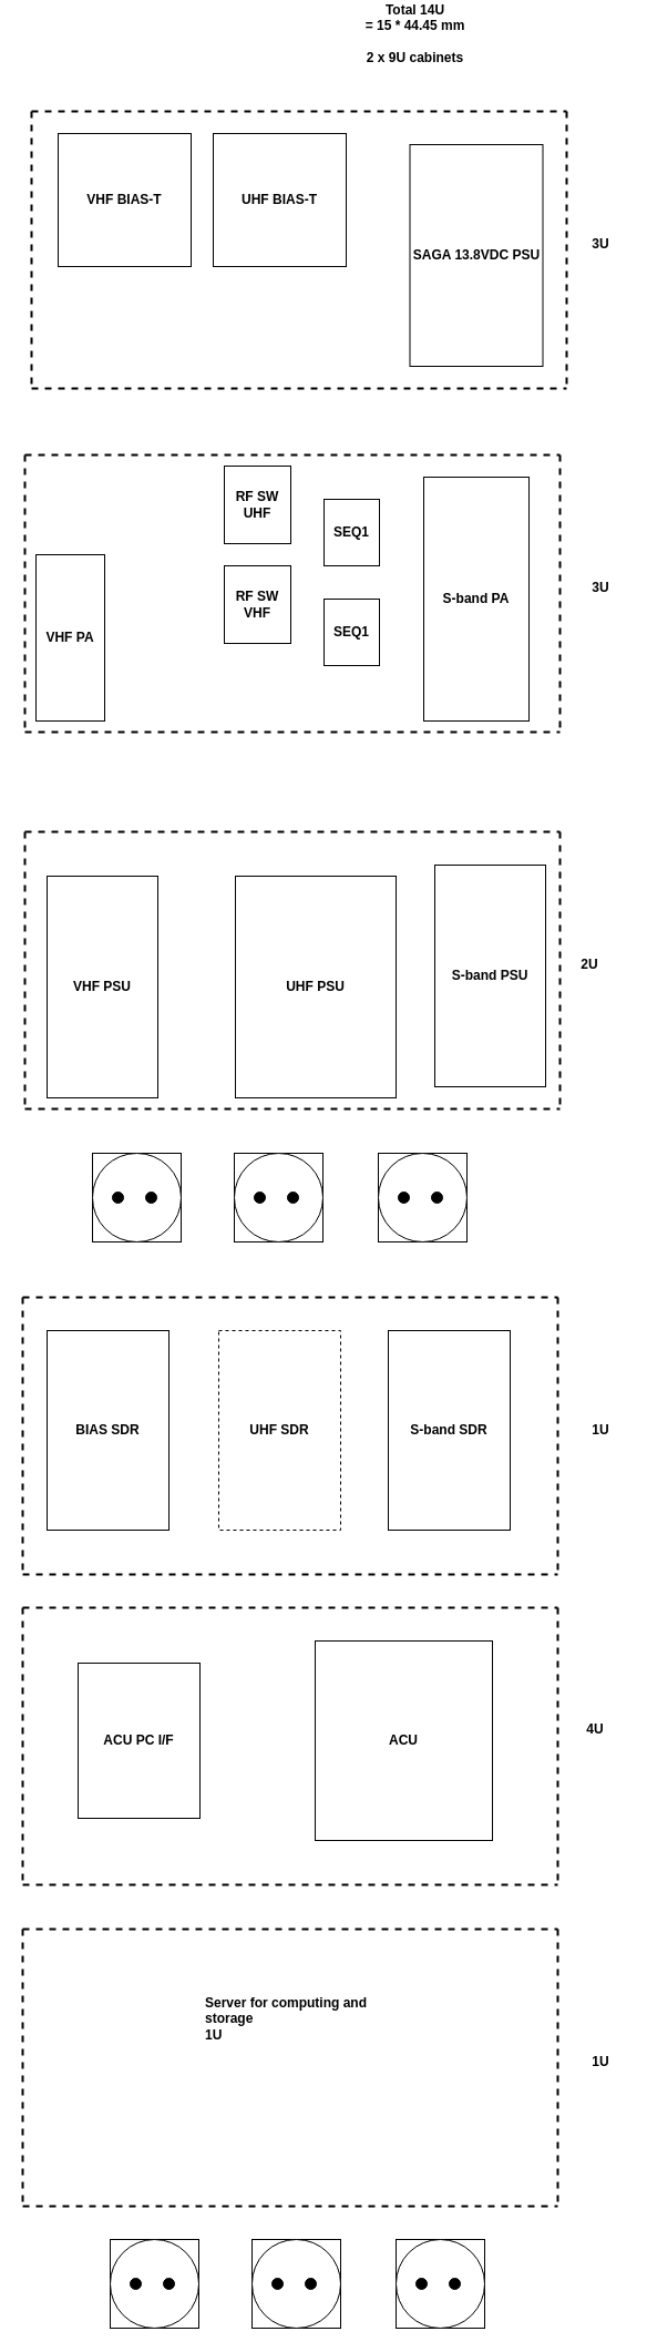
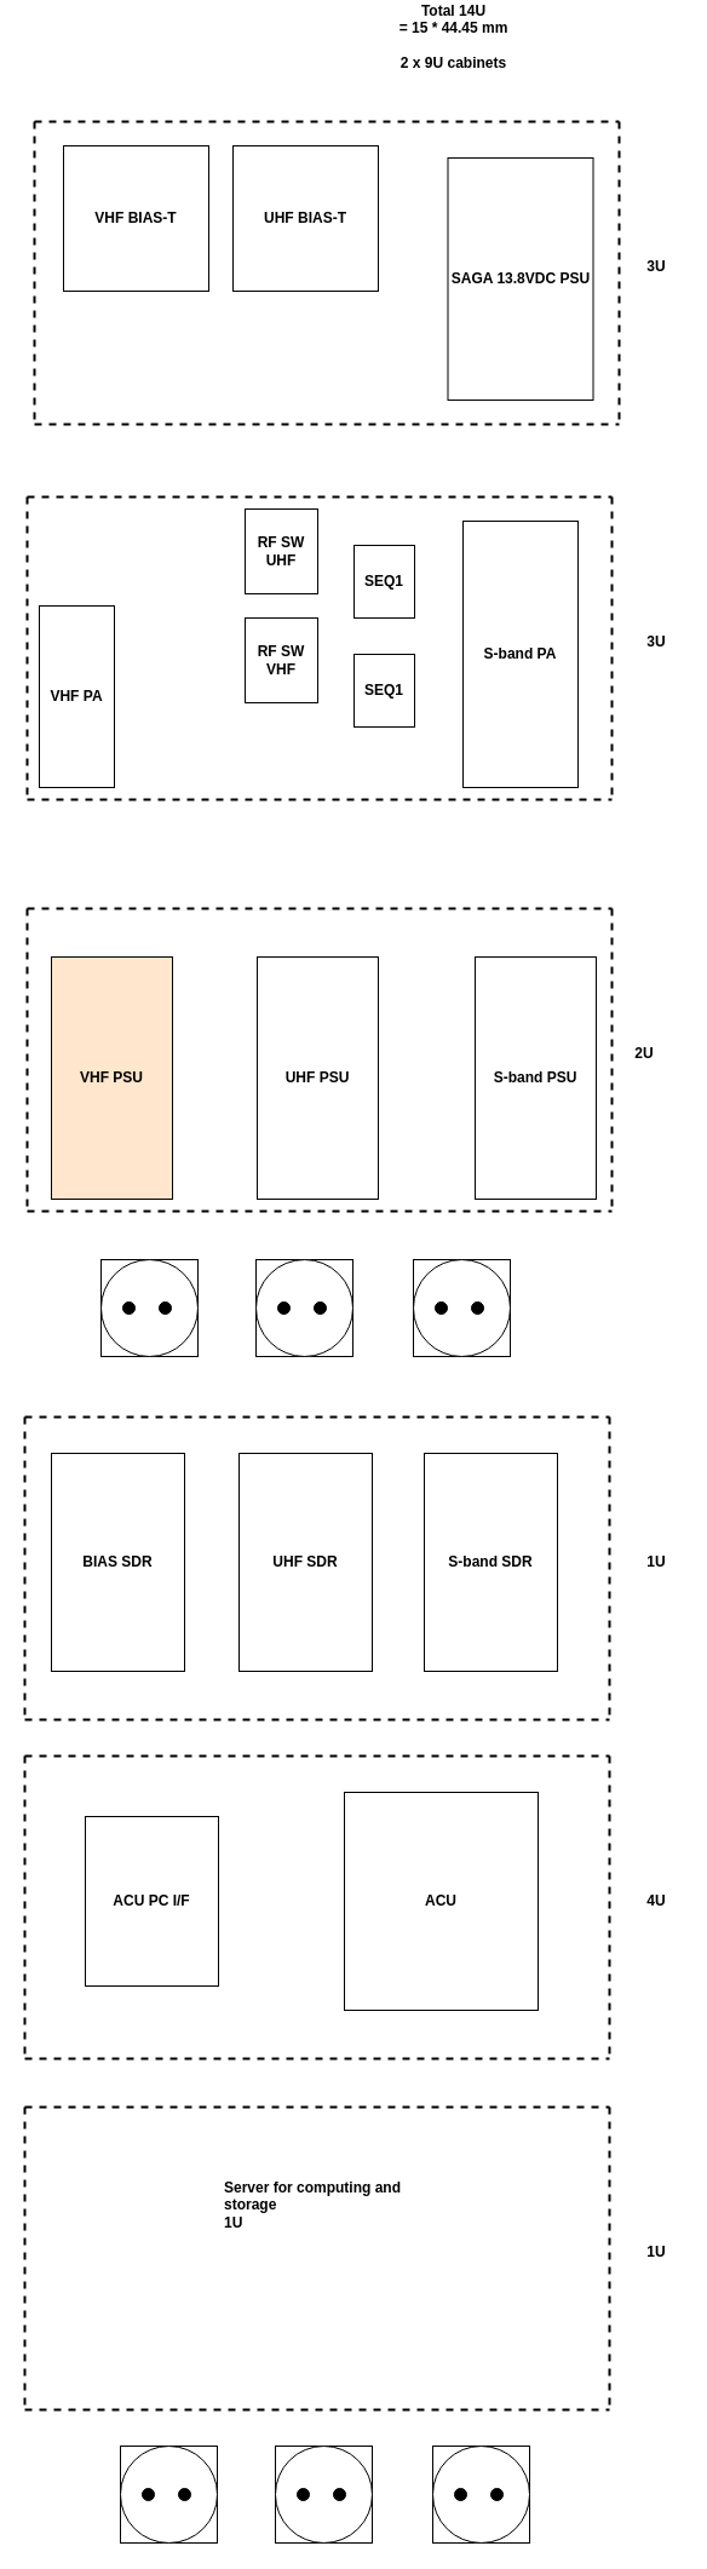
  <mxCell id="0" />
  <mxCell id="1" parent="0" />
  <mxCell id="2" value="" style="endArrow=none;dashed=1;html=1;strokeWidth=2;fontStyle=1" parent="1" edge="1"><mxGeometry width="50" height="50" relative="1" as="geometry"><mxPoint x="22" y="410" as="sourcePoint" /><mxPoint x="505" y="410" as="targetPoint" /></mxGeometry></mxCell>
  <mxCell id="3" value="" style="endArrow=none;dashed=1;html=1;strokeWidth=2;fontStyle=1" parent="1" edge="1"><mxGeometry width="50" height="50" relative="1" as="geometry"><mxPoint x="22" y="410" as="sourcePoint" /><mxPoint x="22" y="660" as="targetPoint" /></mxGeometry></mxCell>
  <mxCell id="4" value="" style="endArrow=none;dashed=1;html=1;strokeWidth=2;fontStyle=1" parent="1" edge="1"><mxGeometry width="50" height="50" relative="1" as="geometry"><mxPoint x="22" y="660" as="sourcePoint" /><mxPoint x="505" y="660" as="targetPoint" /></mxGeometry></mxCell>
  <mxCell id="5" value="" style="endArrow=none;dashed=1;html=1;strokeWidth=2;fontStyle=1" parent="1" edge="1"><mxGeometry width="50" height="50" relative="1" as="geometry"><mxPoint x="505" y="410" as="sourcePoint" /><mxPoint x="505" y="660" as="targetPoint" /></mxGeometry></mxCell>
  <mxCell id="6" value="VHF PA" style="rounded=0;whiteSpace=wrap;html=1;fontStyle=1" parent="1" vertex="1"><mxGeometry x="32" y="500" width="62" height="150" as="geometry" /></mxCell>
- <mxCell id="7" value="S-band PSU" style="rounded=0;whiteSpace=wrap;html=1;fontStyle=1" parent="1" vertex="1"><mxGeometry x="392" y="780" width="100" height="200" as="geometry" /></mxCell>
- <mxCell id="8" value="UHF PSU" style="rounded=0;whiteSpace=wrap;html=1;fontStyle=1" parent="1" vertex="1"><mxGeometry x="212" y="790" width="145" height="200" as="geometry" /></mxCell>
+ <mxCell id="7" value="S-band PSU" style="rounded=0;whiteSpace=wrap;html=1;fontStyle=1" parent="1" vertex="1"><mxGeometry x="392" y="790" width="100" height="200" as="geometry" /></mxCell>
+ <mxCell id="8" value="UHF PSU" style="rounded=0;whiteSpace=wrap;html=1;fontStyle=1" parent="1" vertex="1"><mxGeometry x="212" y="790" width="100" height="200" as="geometry" /></mxCell>
  <mxCell id="9" value="" style="endArrow=none;dashed=1;html=1;strokeWidth=2;fontStyle=1" parent="1" edge="1"><mxGeometry width="50" height="50" relative="1" as="geometry"><mxPoint x="22" y="750" as="sourcePoint" /><mxPoint x="505" y="750" as="targetPoint" /></mxGeometry></mxCell>
  <mxCell id="10" value="" style="endArrow=none;dashed=1;html=1;strokeWidth=2;fontStyle=1" parent="1" edge="1"><mxGeometry width="50" height="50" relative="1" as="geometry"><mxPoint x="22" y="750" as="sourcePoint" /><mxPoint x="22" y="1000" as="targetPoint" /></mxGeometry></mxCell>
  <mxCell id="11" value="" style="endArrow=none;dashed=1;html=1;strokeWidth=2;fontStyle=1" parent="1" edge="1"><mxGeometry width="50" height="50" relative="1" as="geometry"><mxPoint x="22" y="1000" as="sourcePoint" /><mxPoint x="505" y="1000" as="targetPoint" /></mxGeometry></mxCell>
  <mxCell id="12" value="" style="endArrow=none;dashed=1;html=1;strokeWidth=2;fontStyle=1" parent="1" edge="1"><mxGeometry width="50" height="50" relative="1" as="geometry"><mxPoint x="505" y="750" as="sourcePoint" /><mxPoint x="505" y="1000" as="targetPoint" /></mxGeometry></mxCell>
- <mxCell id="13" value="VHF PSU" style="rounded=0;whiteSpace=wrap;html=1;fontStyle=1" parent="1" vertex="1"><mxGeometry x="42" y="790" width="100" height="200" as="geometry" /></mxCell>
+ <mxCell id="13" value="VHF PSU" style="rounded=0;whiteSpace=wrap;html=1;fontStyle=1;fillColor=#ffe6cc;" parent="1" vertex="1"><mxGeometry x="42" y="790" width="100" height="200" as="geometry" /></mxCell>
  <mxCell id="14" value="S-band PA" style="rounded=0;whiteSpace=wrap;html=1;fontStyle=1" parent="1" vertex="1"><mxGeometry x="382" y="430" width="95" height="220" as="geometry" /></mxCell>
  <mxCell id="15" value="3U" style="text;html=1;strokeColor=none;fillColor=none;align=center;verticalAlign=middle;whiteSpace=wrap;rounded=0;fontStyle=1" parent="1" vertex="1"><mxGeometry x="522" y="520" width="40" height="20" as="geometry" /></mxCell>
  <mxCell id="16" value="2U" style="text;html=1;strokeColor=none;fillColor=none;align=center;verticalAlign=middle;whiteSpace=wrap;rounded=0;fontStyle=1" parent="1" vertex="1"><mxGeometry x="512" y="860" width="40" height="20" as="geometry" /></mxCell>
  <mxCell id="17" value="RF SW&lt;br&gt;UHF" style="rounded=0;whiteSpace=wrap;html=1;rotation=0;fontStyle=1" parent="1" vertex="1"><mxGeometry x="202" y="420" width="60" height="70" as="geometry" /></mxCell>
  <mxCell id="18" value="" style="endArrow=none;dashed=1;html=1;strokeWidth=2;fontStyle=1" parent="1" edge="1"><mxGeometry width="50" height="50" relative="1" as="geometry"><mxPoint x="28" y="100" as="sourcePoint" /><mxPoint x="511" y="100" as="targetPoint" /></mxGeometry></mxCell>
  <mxCell id="19" value="" style="endArrow=none;dashed=1;html=1;strokeWidth=2;fontStyle=1" parent="1" edge="1"><mxGeometry width="50" height="50" relative="1" as="geometry"><mxPoint x="28" y="100" as="sourcePoint" /><mxPoint x="28" y="350" as="targetPoint" /></mxGeometry></mxCell>
  <mxCell id="20" value="" style="endArrow=none;dashed=1;html=1;strokeWidth=2;fontStyle=1" parent="1" edge="1"><mxGeometry width="50" height="50" relative="1" as="geometry"><mxPoint x="28" y="350" as="sourcePoint" /><mxPoint x="511" y="350" as="targetPoint" /></mxGeometry></mxCell>
  <mxCell id="21" value="" style="endArrow=none;dashed=1;html=1;strokeWidth=2;fontStyle=1" parent="1" edge="1"><mxGeometry width="50" height="50" relative="1" as="geometry"><mxPoint x="511" y="100" as="sourcePoint" /><mxPoint x="511" y="350" as="targetPoint" /></mxGeometry></mxCell>
  <mxCell id="22" value="RF SW&lt;br&gt;VHF" style="rounded=0;whiteSpace=wrap;html=1;rotation=0;fontStyle=1" parent="1" vertex="1"><mxGeometry x="202" y="510" width="60" height="70" as="geometry" /></mxCell>
  <mxCell id="23" value="" style="whiteSpace=wrap;html=1;aspect=fixed;fontStyle=1" parent="1" vertex="1"><mxGeometry x="83" y="1040" width="80" height="80" as="geometry" /></mxCell>
  <mxCell id="24" value="" style="ellipse;whiteSpace=wrap;html=1;aspect=fixed;fontStyle=1" parent="1" vertex="1"><mxGeometry x="83" y="1040" width="80" height="80" as="geometry" /></mxCell>
  <mxCell id="25" value="" style="ellipse;whiteSpace=wrap;html=1;aspect=fixed;fillColor=#000000;fontStyle=1" parent="1" vertex="1"><mxGeometry x="101" y="1075" width="10" height="10" as="geometry" /></mxCell>
  <mxCell id="26" value="" style="ellipse;whiteSpace=wrap;html=1;aspect=fixed;fillColor=#000000;fontStyle=1" parent="1" vertex="1"><mxGeometry x="131" y="1075" width="10" height="10" as="geometry" /></mxCell>
  <mxCell id="27" value="" style="whiteSpace=wrap;html=1;aspect=fixed;fontStyle=1" parent="1" vertex="1"><mxGeometry x="211" y="1040" width="80" height="80" as="geometry" /></mxCell>
  <mxCell id="28" value="" style="ellipse;whiteSpace=wrap;html=1;aspect=fixed;fontStyle=1" parent="1" vertex="1"><mxGeometry x="211" y="1040" width="80" height="80" as="geometry" /></mxCell>
  <mxCell id="29" value="" style="ellipse;whiteSpace=wrap;html=1;aspect=fixed;fillColor=#000000;fontStyle=1" parent="1" vertex="1"><mxGeometry x="229" y="1075" width="10" height="10" as="geometry" /></mxCell>
  <mxCell id="30" value="" style="ellipse;whiteSpace=wrap;html=1;aspect=fixed;fillColor=#000000;fontStyle=1" parent="1" vertex="1"><mxGeometry x="259" y="1075" width="10" height="10" as="geometry" /></mxCell>
  <mxCell id="31" value="" style="whiteSpace=wrap;html=1;aspect=fixed;fontStyle=1" parent="1" vertex="1"><mxGeometry x="341" y="1040" width="80" height="80" as="geometry" /></mxCell>
  <mxCell id="32" value="" style="ellipse;whiteSpace=wrap;html=1;aspect=fixed;fontStyle=1" parent="1" vertex="1"><mxGeometry x="341" y="1040" width="80" height="80" as="geometry" /></mxCell>
  <mxCell id="33" value="" style="ellipse;whiteSpace=wrap;html=1;aspect=fixed;fillColor=#000000;fontStyle=1" parent="1" vertex="1"><mxGeometry x="359" y="1075" width="10" height="10" as="geometry" /></mxCell>
  <mxCell id="34" value="" style="ellipse;whiteSpace=wrap;html=1;aspect=fixed;fillColor=#000000;fontStyle=1" parent="1" vertex="1"><mxGeometry x="389" y="1075" width="10" height="10" as="geometry" /></mxCell>
  <mxCell id="35" value="VHF BIAS-T" style="rounded=0;whiteSpace=wrap;html=1;fillColor=#FFFFFF;fontStyle=1" parent="1" vertex="1"><mxGeometry x="52" y="120" width="120" height="120" as="geometry" /></mxCell>
  <mxCell id="36" value="UHF BIAS-T" style="rounded=0;whiteSpace=wrap;html=1;fillColor=#FFFFFF;fontStyle=1" parent="1" vertex="1"><mxGeometry x="192" y="120" width="120" height="120" as="geometry" /></mxCell>
  <mxCell id="37" value="SAGA 13.8VDC PSU" style="rounded=0;whiteSpace=wrap;html=1;fillColor=#FFFFFF;fontStyle=1" parent="1" vertex="1"><mxGeometry x="369.5" y="130" width="120" height="200" as="geometry" /></mxCell>
  <mxCell id="38" value="SEQ1" style="rounded=0;whiteSpace=wrap;html=1;fillColor=#FFFFFF;fontStyle=1" parent="1" vertex="1"><mxGeometry x="292" y="450" width="50" height="60" as="geometry" /></mxCell>
  <mxCell id="39" value="SEQ1" style="rounded=0;whiteSpace=wrap;html=1;fillColor=#FFFFFF;fontStyle=1" parent="1" vertex="1"><mxGeometry x="292" y="540" width="50" height="60" as="geometry" /></mxCell>
  <mxCell id="40" value="3U" style="text;html=1;strokeColor=none;fillColor=none;align=center;verticalAlign=middle;whiteSpace=wrap;rounded=0;fontStyle=1" parent="1" vertex="1"><mxGeometry x="522" y="210" width="40" height="20" as="geometry" /></mxCell>
  <mxCell id="41" value="" style="endArrow=none;dashed=1;html=1;strokeWidth=2;fontStyle=1" parent="1" edge="1"><mxGeometry width="50" height="50" relative="1" as="geometry"><mxPoint x="20" y="1170" as="sourcePoint" /><mxPoint x="503" y="1170" as="targetPoint" /></mxGeometry></mxCell>
  <mxCell id="42" value="" style="endArrow=none;dashed=1;html=1;strokeWidth=2;fontStyle=1" parent="1" edge="1"><mxGeometry width="50" height="50" relative="1" as="geometry"><mxPoint x="20" y="1170" as="sourcePoint" /><mxPoint x="20" y="1420" as="targetPoint" /></mxGeometry></mxCell>
  <mxCell id="43" value="" style="endArrow=none;dashed=1;html=1;strokeWidth=2;fontStyle=1" parent="1" edge="1"><mxGeometry width="50" height="50" relative="1" as="geometry"><mxPoint x="20" y="1420" as="sourcePoint" /><mxPoint x="503" y="1420" as="targetPoint" /></mxGeometry></mxCell>
  <mxCell id="44" value="" style="endArrow=none;dashed=1;html=1;strokeWidth=2;fontStyle=1" parent="1" edge="1"><mxGeometry width="50" height="50" relative="1" as="geometry"><mxPoint x="503" y="1170" as="sourcePoint" /><mxPoint x="503" y="1420" as="targetPoint" /></mxGeometry></mxCell>
  <mxCell id="45" value="" style="endArrow=none;dashed=1;html=1;strokeWidth=2;fontStyle=1" parent="1" edge="1"><mxGeometry width="50" height="50" relative="1" as="geometry"><mxPoint x="20" y="1740" as="sourcePoint" /><mxPoint x="503" y="1740" as="targetPoint" /></mxGeometry></mxCell>
  <mxCell id="46" value="" style="endArrow=none;dashed=1;html=1;strokeWidth=2;fontStyle=1" parent="1" edge="1"><mxGeometry width="50" height="50" relative="1" as="geometry"><mxPoint x="20" y="1740" as="sourcePoint" /><mxPoint x="20" y="1990" as="targetPoint" /></mxGeometry></mxCell>
  <mxCell id="47" value="" style="endArrow=none;dashed=1;html=1;strokeWidth=2;fontStyle=1" parent="1" edge="1"><mxGeometry width="50" height="50" relative="1" as="geometry"><mxPoint x="20" y="1990" as="sourcePoint" /><mxPoint x="503" y="1990" as="targetPoint" /></mxGeometry></mxCell>
  <mxCell id="48" value="" style="endArrow=none;dashed=1;html=1;strokeWidth=2;fontStyle=1" parent="1" edge="1"><mxGeometry width="50" height="50" relative="1" as="geometry"><mxPoint x="503" y="1740" as="sourcePoint" /><mxPoint x="503" y="1990" as="targetPoint" /></mxGeometry></mxCell>
  <mxCell id="49" value="Server for computing and storage&lt;br&gt;1U" style="text;html=1;strokeColor=none;fillColor=none;spacing=5;spacingTop=-20;whiteSpace=wrap;overflow=hidden;rounded=0;fontStyle=1" parent="1" vertex="1"><mxGeometry x="180" y="1810" width="190" height="120" as="geometry" /></mxCell>
  <mxCell id="50" value="BIAS SDR" style="rounded=0;whiteSpace=wrap;html=1;fillColor=#FFFFFF;fontStyle=1" parent="1" vertex="1"><mxGeometry x="42" y="1200" width="110" height="180" as="geometry" /></mxCell>
- <mxCell id="51" value="UHF SDR" style="rounded=0;whiteSpace=wrap;html=1;fillColor=#FFFFFF;fontStyle=1;dashed=1;" parent="1" vertex="1"><mxGeometry x="197" y="1200" width="110" height="180" as="geometry" /></mxCell>
+ <mxCell id="51" value="UHF SDR" style="rounded=0;whiteSpace=wrap;html=1;fillColor=#FFFFFF;fontStyle=1" parent="1" vertex="1"><mxGeometry x="197" y="1200" width="110" height="180" as="geometry" /></mxCell>
  <mxCell id="52" value="S-band SDR" style="rounded=0;whiteSpace=wrap;html=1;fillColor=#FFFFFF;fontStyle=1" parent="1" vertex="1"><mxGeometry x="350" y="1200" width="110" height="180" as="geometry" /></mxCell>
  <mxCell id="53" value="1U" style="text;html=1;strokeColor=none;fillColor=none;align=center;verticalAlign=middle;whiteSpace=wrap;rounded=0;fontStyle=1" parent="1" vertex="1"><mxGeometry x="522" y="1280" width="40" height="20" as="geometry" /></mxCell>
  <mxCell id="54" value="1U" style="text;html=1;strokeColor=none;fillColor=none;align=center;verticalAlign=middle;whiteSpace=wrap;rounded=0;fontStyle=1" parent="1" vertex="1"><mxGeometry x="522" y="1850" width="40" height="20" as="geometry" /></mxCell>
  <mxCell id="55" value="" style="endArrow=none;dashed=1;html=1;strokeWidth=2;fontStyle=1" parent="1" edge="1"><mxGeometry width="50" height="50" relative="1" as="geometry"><mxPoint x="20" y="1450" as="sourcePoint" /><mxPoint x="503" y="1450" as="targetPoint" /></mxGeometry></mxCell>
  <mxCell id="56" value="" style="endArrow=none;dashed=1;html=1;strokeWidth=2;fontStyle=1" parent="1" edge="1"><mxGeometry width="50" height="50" relative="1" as="geometry"><mxPoint x="20" y="1450" as="sourcePoint" /><mxPoint x="20" y="1700" as="targetPoint" /></mxGeometry></mxCell>
  <mxCell id="57" value="" style="endArrow=none;dashed=1;html=1;strokeWidth=2;fontStyle=1" parent="1" edge="1"><mxGeometry width="50" height="50" relative="1" as="geometry"><mxPoint x="20" y="1700" as="sourcePoint" /><mxPoint x="503" y="1700" as="targetPoint" /></mxGeometry></mxCell>
  <mxCell id="58" value="" style="endArrow=none;dashed=1;html=1;strokeWidth=2;fontStyle=1" parent="1" edge="1"><mxGeometry width="50" height="50" relative="1" as="geometry"><mxPoint x="503" y="1450" as="sourcePoint" /><mxPoint x="503" y="1700" as="targetPoint" /></mxGeometry></mxCell>
- <mxCell id="59" value="4U" style="text;html=1;strokeColor=none;fillColor=none;align=center;verticalAlign=middle;whiteSpace=wrap;rounded=0;fontStyle=1" parent="1" vertex="1"><mxGeometry x="517" y="1550" width="40" height="20" as="geometry" /></mxCell>
+ <mxCell id="59" value="4U" style="text;html=1;strokeColor=none;fillColor=none;align=center;verticalAlign=middle;whiteSpace=wrap;rounded=0;fontStyle=1" parent="1" vertex="1"><mxGeometry x="522" y="1560" width="40" height="20" as="geometry" /></mxCell>
  <mxCell id="60" value="ACU" style="rounded=0;whiteSpace=wrap;html=1;fillColor=#FFFFFF;fontStyle=1" parent="1" vertex="1"><mxGeometry x="284" y="1480" width="160" height="180" as="geometry" /></mxCell>
  <mxCell id="61" value="ACU PC I/F" style="rounded=0;whiteSpace=wrap;html=1;fillColor=#FFFFFF;fontStyle=1" parent="1" vertex="1"><mxGeometry x="70" y="1500" width="110" height="140" as="geometry" /></mxCell>
  <mxCell id="62" value="" style="whiteSpace=wrap;html=1;aspect=fixed;fontStyle=1" parent="1" vertex="1"><mxGeometry x="99" y="2020" width="80" height="80" as="geometry" /></mxCell>
  <mxCell id="63" value="" style="ellipse;whiteSpace=wrap;html=1;aspect=fixed;fontStyle=1" parent="1" vertex="1"><mxGeometry x="99" y="2020" width="80" height="80" as="geometry" /></mxCell>
  <mxCell id="64" value="" style="ellipse;whiteSpace=wrap;html=1;aspect=fixed;fillColor=#000000;fontStyle=1" parent="1" vertex="1"><mxGeometry x="117" y="2055" width="10" height="10" as="geometry" /></mxCell>
  <mxCell id="65" value="" style="ellipse;whiteSpace=wrap;html=1;aspect=fixed;fillColor=#000000;fontStyle=1" parent="1" vertex="1"><mxGeometry x="147" y="2055" width="10" height="10" as="geometry" /></mxCell>
  <mxCell id="66" value="" style="whiteSpace=wrap;html=1;aspect=fixed;fontStyle=1" parent="1" vertex="1"><mxGeometry x="227" y="2020" width="80" height="80" as="geometry" /></mxCell>
  <mxCell id="67" value="" style="ellipse;whiteSpace=wrap;html=1;aspect=fixed;fontStyle=1" parent="1" vertex="1"><mxGeometry x="227" y="2020" width="80" height="80" as="geometry" /></mxCell>
  <mxCell id="68" value="" style="ellipse;whiteSpace=wrap;html=1;aspect=fixed;fillColor=#000000;fontStyle=1" parent="1" vertex="1"><mxGeometry x="245" y="2055" width="10" height="10" as="geometry" /></mxCell>
  <mxCell id="69" value="" style="ellipse;whiteSpace=wrap;html=1;aspect=fixed;fillColor=#000000;fontStyle=1" parent="1" vertex="1"><mxGeometry x="275" y="2055" width="10" height="10" as="geometry" /></mxCell>
  <mxCell id="70" value="" style="whiteSpace=wrap;html=1;aspect=fixed;fontStyle=1" parent="1" vertex="1"><mxGeometry x="357" y="2020" width="80" height="80" as="geometry" /></mxCell>
  <mxCell id="71" value="" style="ellipse;whiteSpace=wrap;html=1;aspect=fixed;fontStyle=1" parent="1" vertex="1"><mxGeometry x="357" y="2020" width="80" height="80" as="geometry" /></mxCell>
  <mxCell id="72" value="" style="ellipse;whiteSpace=wrap;html=1;aspect=fixed;fillColor=#000000;fontStyle=1" parent="1" vertex="1"><mxGeometry x="375" y="2055" width="10" height="10" as="geometry" /></mxCell>
  <mxCell id="73" value="" style="ellipse;whiteSpace=wrap;html=1;aspect=fixed;fillColor=#000000;fontStyle=1" parent="1" vertex="1"><mxGeometry x="405" y="2055" width="10" height="10" as="geometry" /></mxCell>
  <mxCell id="74" value="&lt;div&gt;Total 14U&lt;/div&gt;&lt;div&gt;= 15 * 44.45 mm&lt;br&gt;&lt;/div&gt;&lt;div&gt;&lt;br&gt;&lt;/div&gt;&lt;div&gt;2 x 9U cabinets&lt;br&gt;&lt;/div&gt;" style="text;html=1;strokeColor=none;fillColor=none;align=center;verticalAlign=middle;whiteSpace=wrap;rounded=0;fontStyle=1" vertex="1" parent="1"><mxGeometry x="197" y="20" width="355" height="20" as="geometry" /></mxCell>
